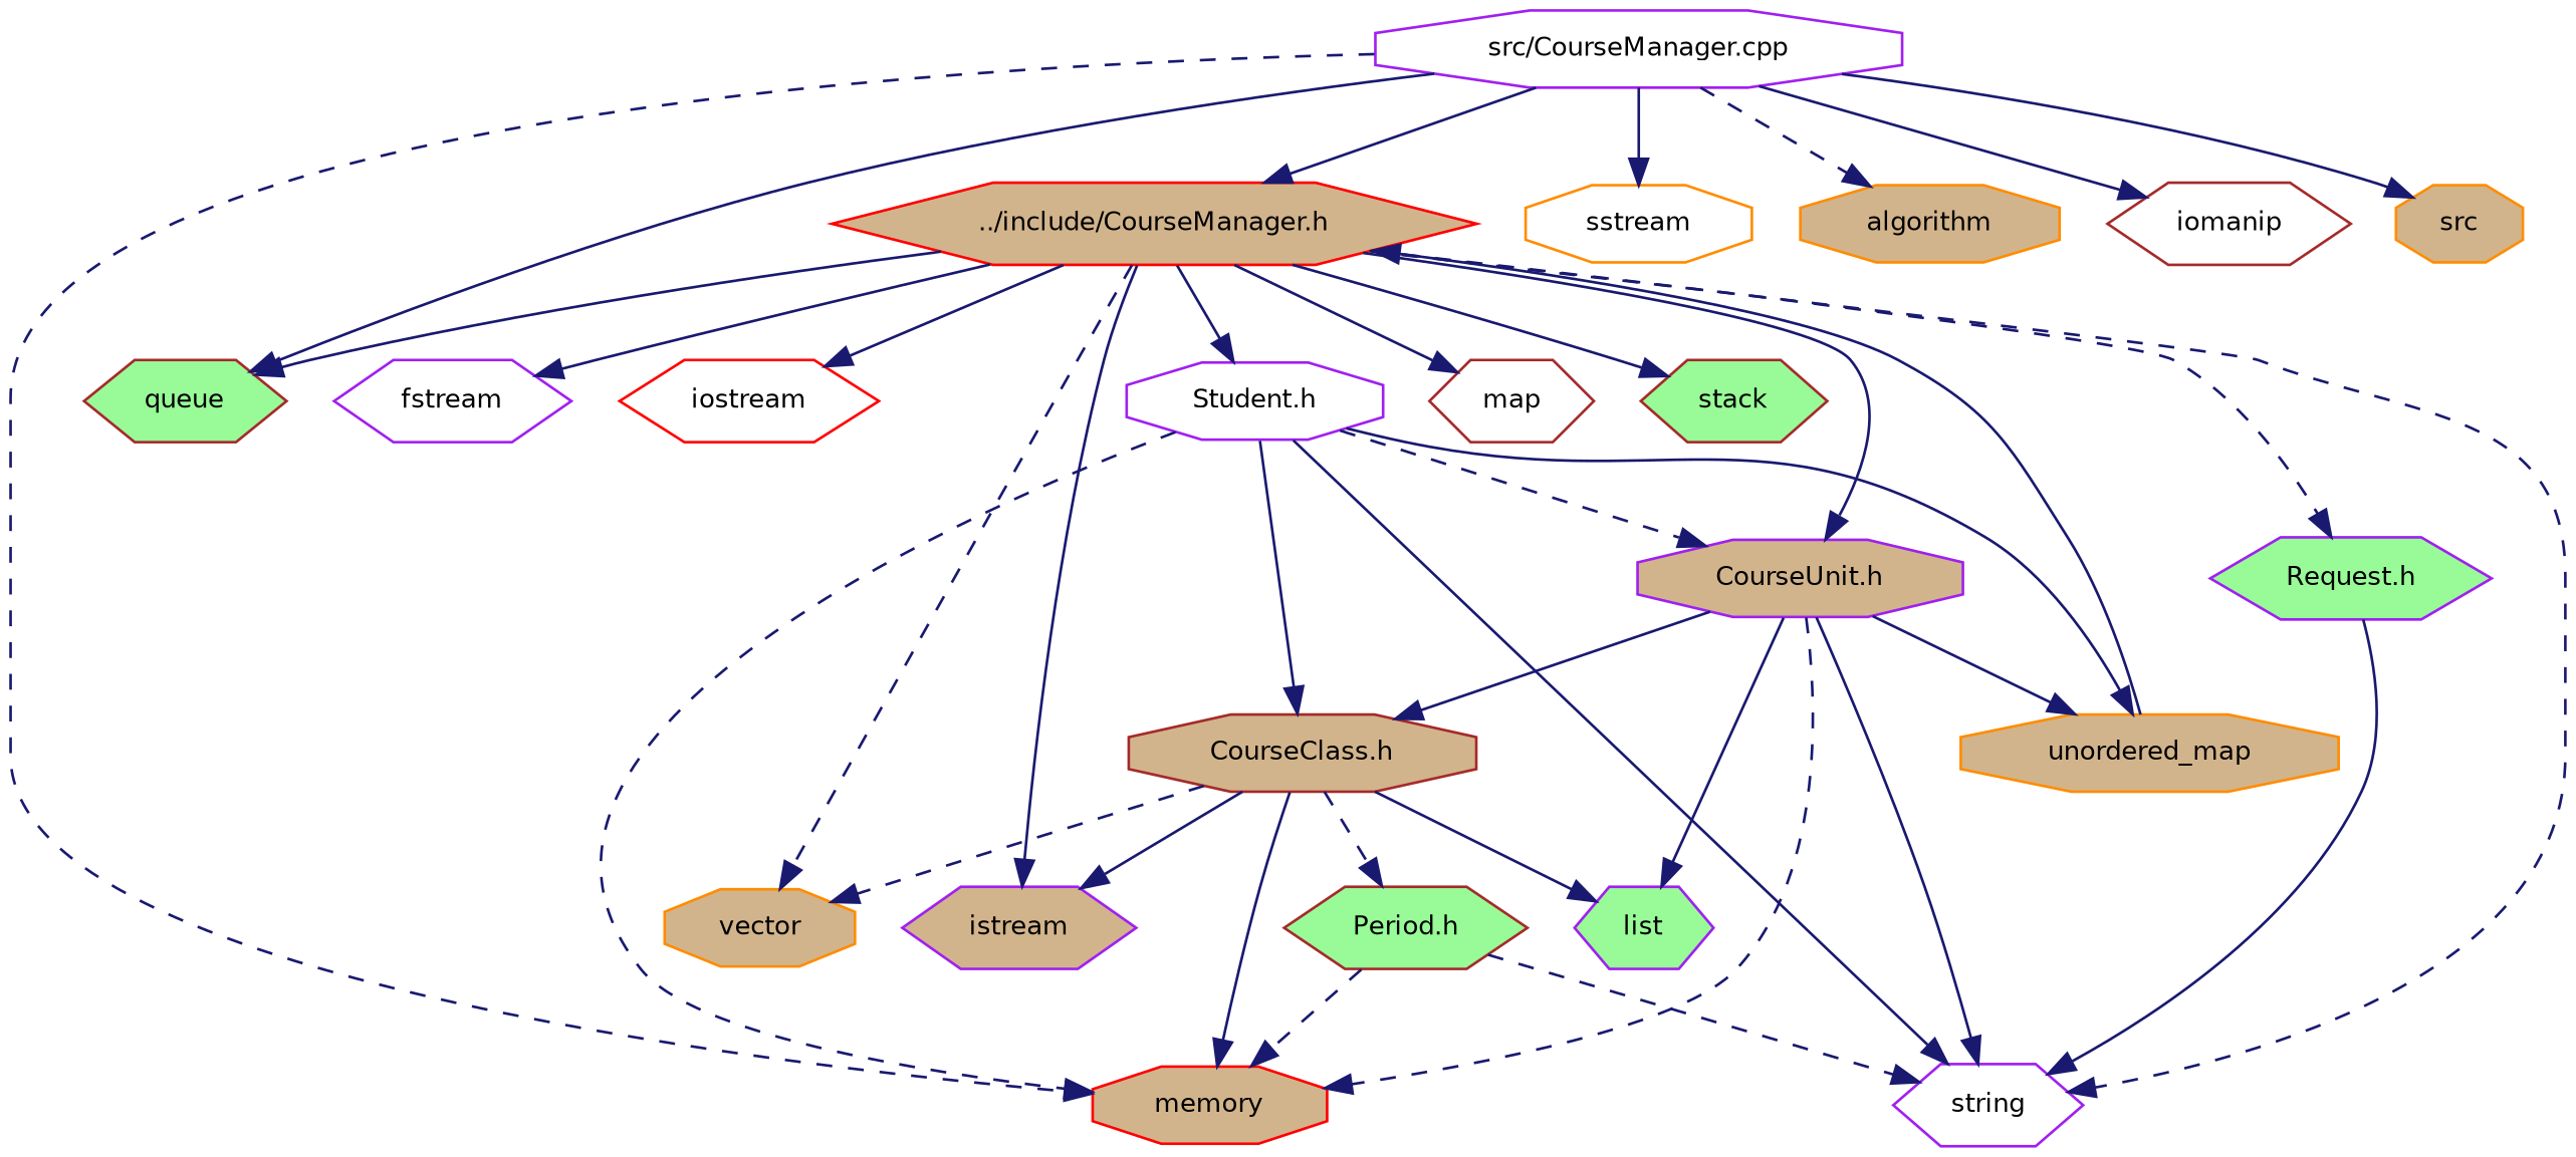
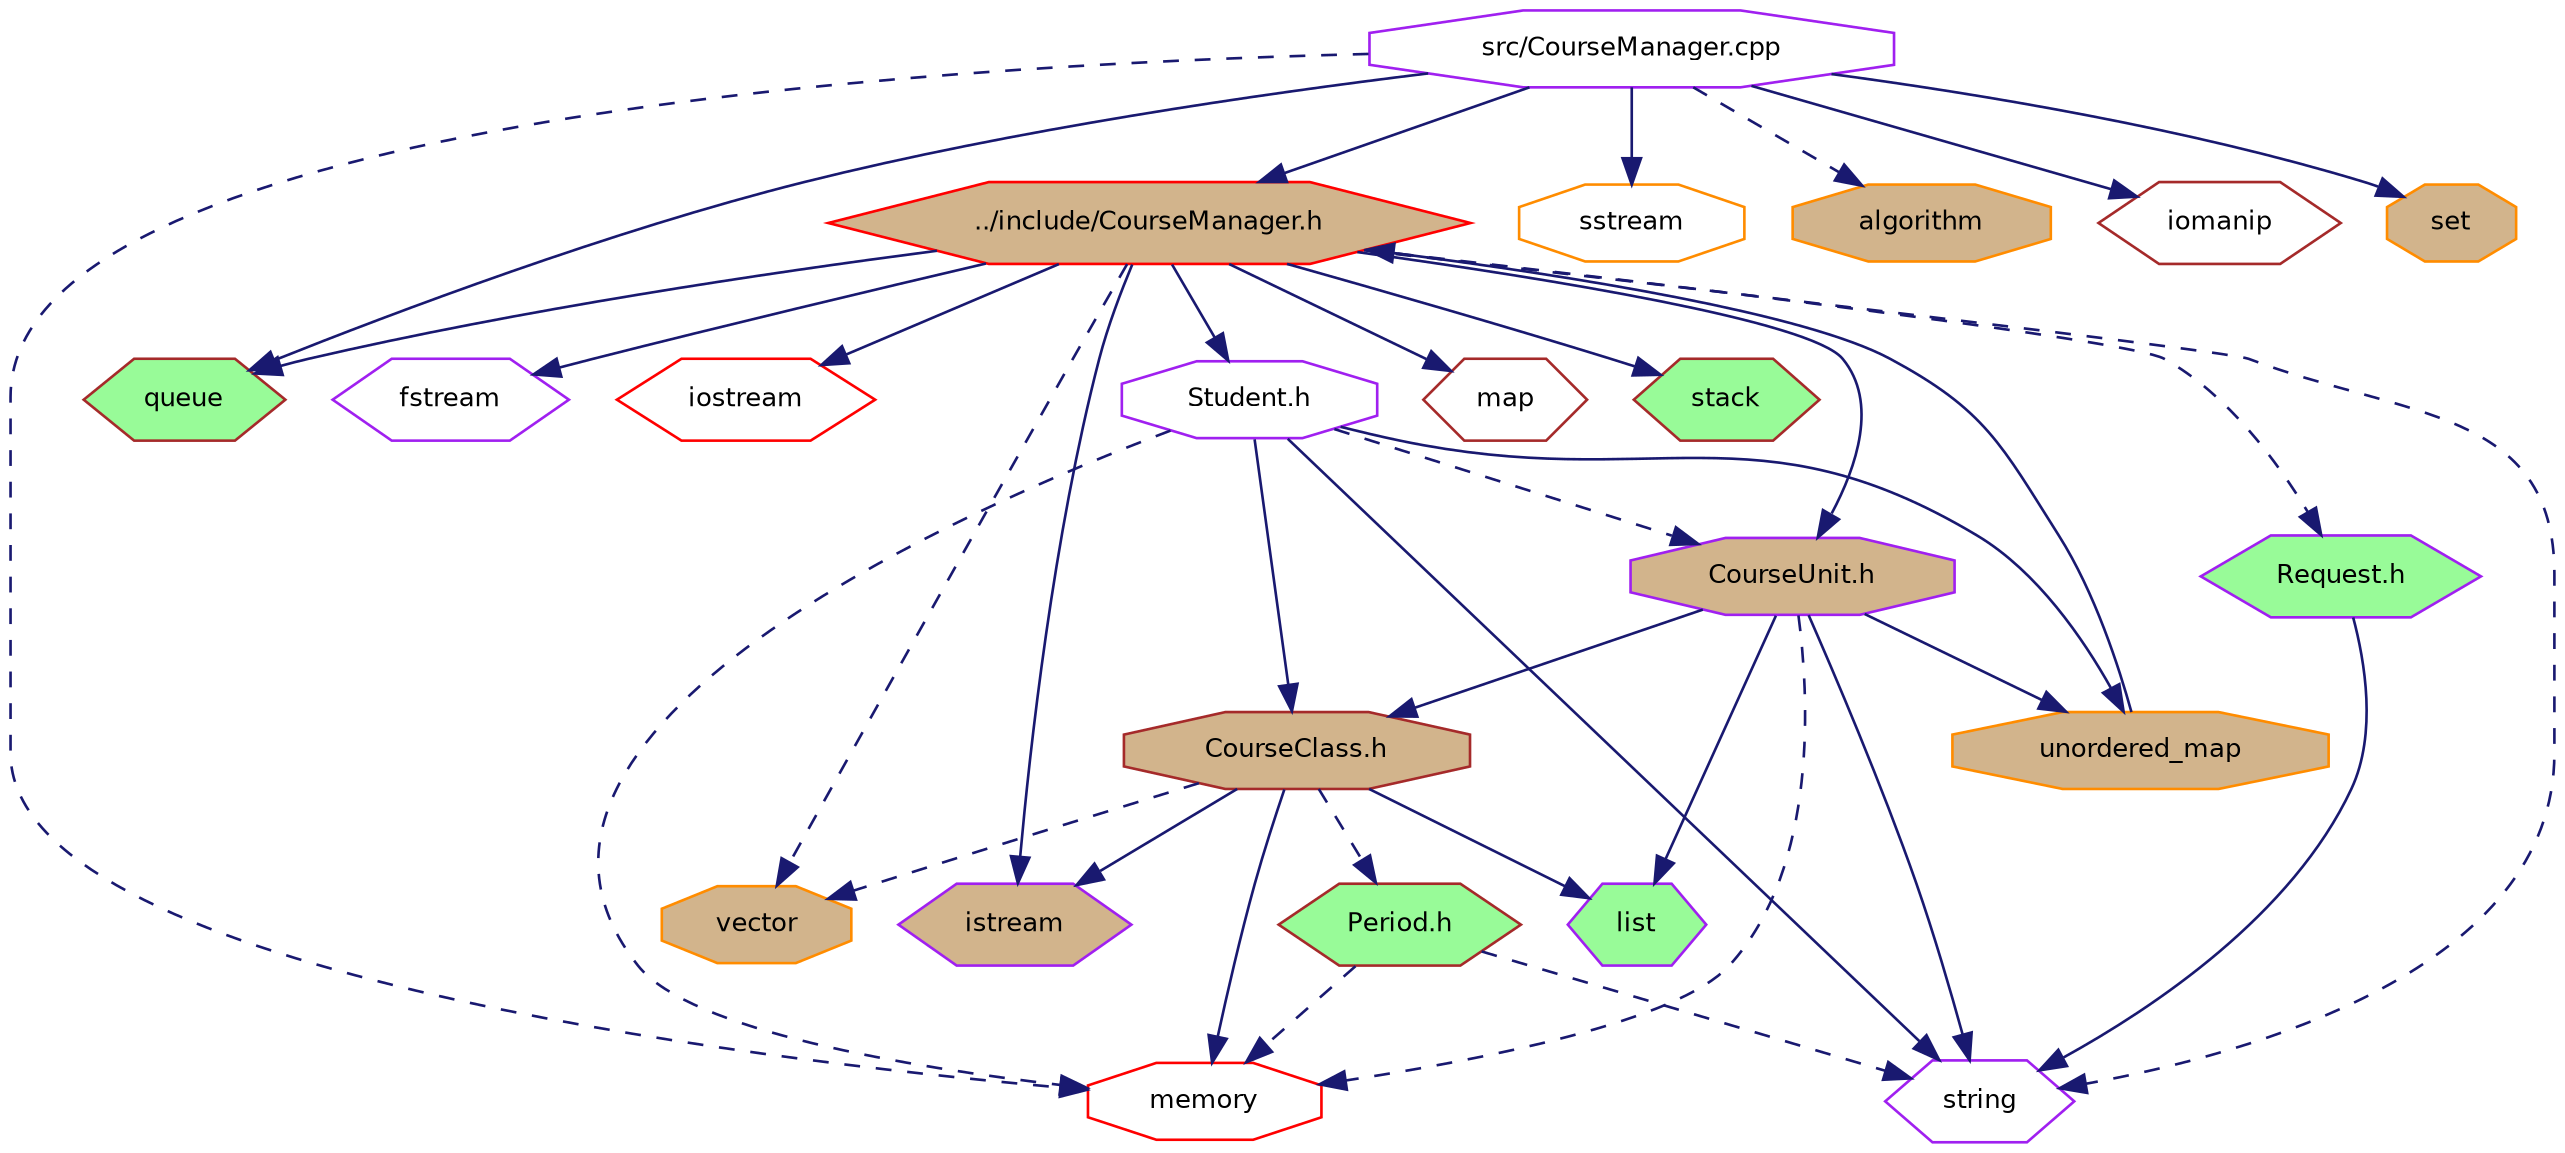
  digraph {
    node [color=purple fillcolor=tan fontname=Helvetica fontsize=10 shape=hexagon style=filled]
    edge [color=midnightblue fontname=Helvetica fontsize=10 labelfontname=Helvetica labelfontsize=10 style=solid]
    n1 [fillcolor=white fontcolor=black height=0.2 label="src/CourseManager.cpp" shape=octagon width=0.4]
-   n2 [color=red height=0.2 label=memory shape=octagon width=0.4]
+   n2 [color=red fillcolor=white height=0.2 label=memory shape=octagon width=0.4]
    n3 [color=darkorange fillcolor=white height=0.2 label=sstream shape=octagon width=0.4]
    n4 [color=darkorange height=0.2 label=algorithm shape=octagon width=0.4]
    n5 [color=brown fillcolor=white height=0.2 label=iomanip width=0.4]
-   n6 [color=darkorange height=0.2 label=src shape=octagon width=0.4]
+   n6 [color=darkorange height=0.2 label=set shape=octagon width=0.4]
    n7 [color=brown fillcolor=palegreen height=0.2 label=queue width=0.4]
    n8 [color=red height=0.2 label="../include/CourseManager.h" width=0.4]
    n9 [fillcolor=white height=0.2 label=string width=0.4]
    n10 [fillcolor=white height=0.2 label=fstream width=0.4]
    n11 [color=red fillcolor=white height=0.2 label=iostream width=0.4]
    n12 [color=darkorange height=0.2 label=vector shape=octagon width=0.4]
    n13 [color=brown fillcolor=white height=0.2 label=map width=0.4]
    n14 [color=brown fillcolor=palegreen height=0.2 label=stack width=0.4]
    n15 [height=0.2 label=istream width=0.4]
    n16 [fillcolor=white height=0.2 label="Student.h" shape=octagon width=0.4]
    n17 [height=0.2 label="CourseUnit.h" shape=octagon width=0.4]
    n18 [fillcolor=palegreen height=0.2 label="Request.h" width=0.4]
    n19 [color=darkorange height=0.2 label=unordered_map shape=octagon width=0.4]
    n20 [color=brown height=0.2 label="CourseClass.h" shape=octagon width=0.4]
    n21 [fillcolor=palegreen height=0.2 label=list width=0.4]
    n22 [color=brown fillcolor=palegreen height=0.2 label="Period.h" width=0.4]
    n1 -> n2 [style=dashed]
    n1 -> n3
    n1 -> n4 [style=dashed]
    n1 -> n5
    n1 -> n6
    n1 -> n7
    n1 -> n8
    n8 -> n7
    n8 -> n9 [style=dashed]
    n8 -> n10
    n8 -> n11
    n8 -> n12 [style=dashed]
    n8 -> n13
    n8 -> n14
    n8 -> n15
    n8 -> n16
    n8 -> n17
    n8 -> n18 [style=dashed]
    n16 -> n2 [style=dashed]
    n16 -> n9
    n16 -> n17 [style=dashed]
    n16 -> n19
    n16 -> n20
    n17 -> n2 [style=dashed]
    n17 -> n9
    n17 -> n19
    n17 -> n20
    n17 -> n21
    n18 -> n9
    n19 -> n8
    n20 -> n2
    n20 -> n12 [style=dashed]
    n20 -> n15
    n20 -> n21
    n20 -> n22 [style=dashed]
    n22 -> n2 [style=dashed]
    n22 -> n9 [style=dashed]
  }
